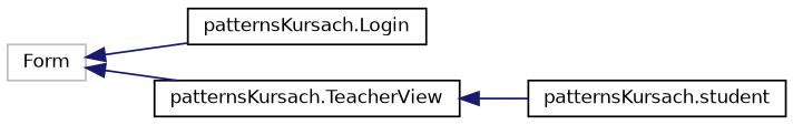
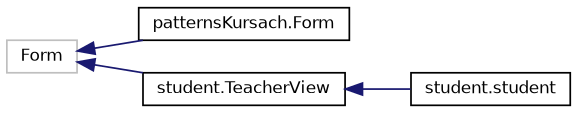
  digraph {
    rankdir=LR
    node [color=black fillcolor=white fontname=Helvetica fontsize=10 shape=record style=filled]
    edge [color=midnightblue dir=back fontname=Helvetica fontsize=10 labelfontname=Helvetica labelfontsize=10 style=solid]
    n1 [color=grey75 height=0.2 label=Form width=0.4]
-   n2 [height=0.2 label="patternsKursach.Login" width=0.4]
-   n3 [height=0.2 label="patternsKursach.TeacherView" width=0.4]
-   n4 [height=0.2 label="patternsKursach.student" width=0.4]
+   n2 [height=0.2 label="patternsKursach.Form" width=0.4]
+   n3 [height=0.2 label="student.TeacherView" width=0.4]
+   n4 [height=0.2 label="student.student" width=0.4]
    n1 -> n2
    n1 -> n3
    n3 -> n4
  }
